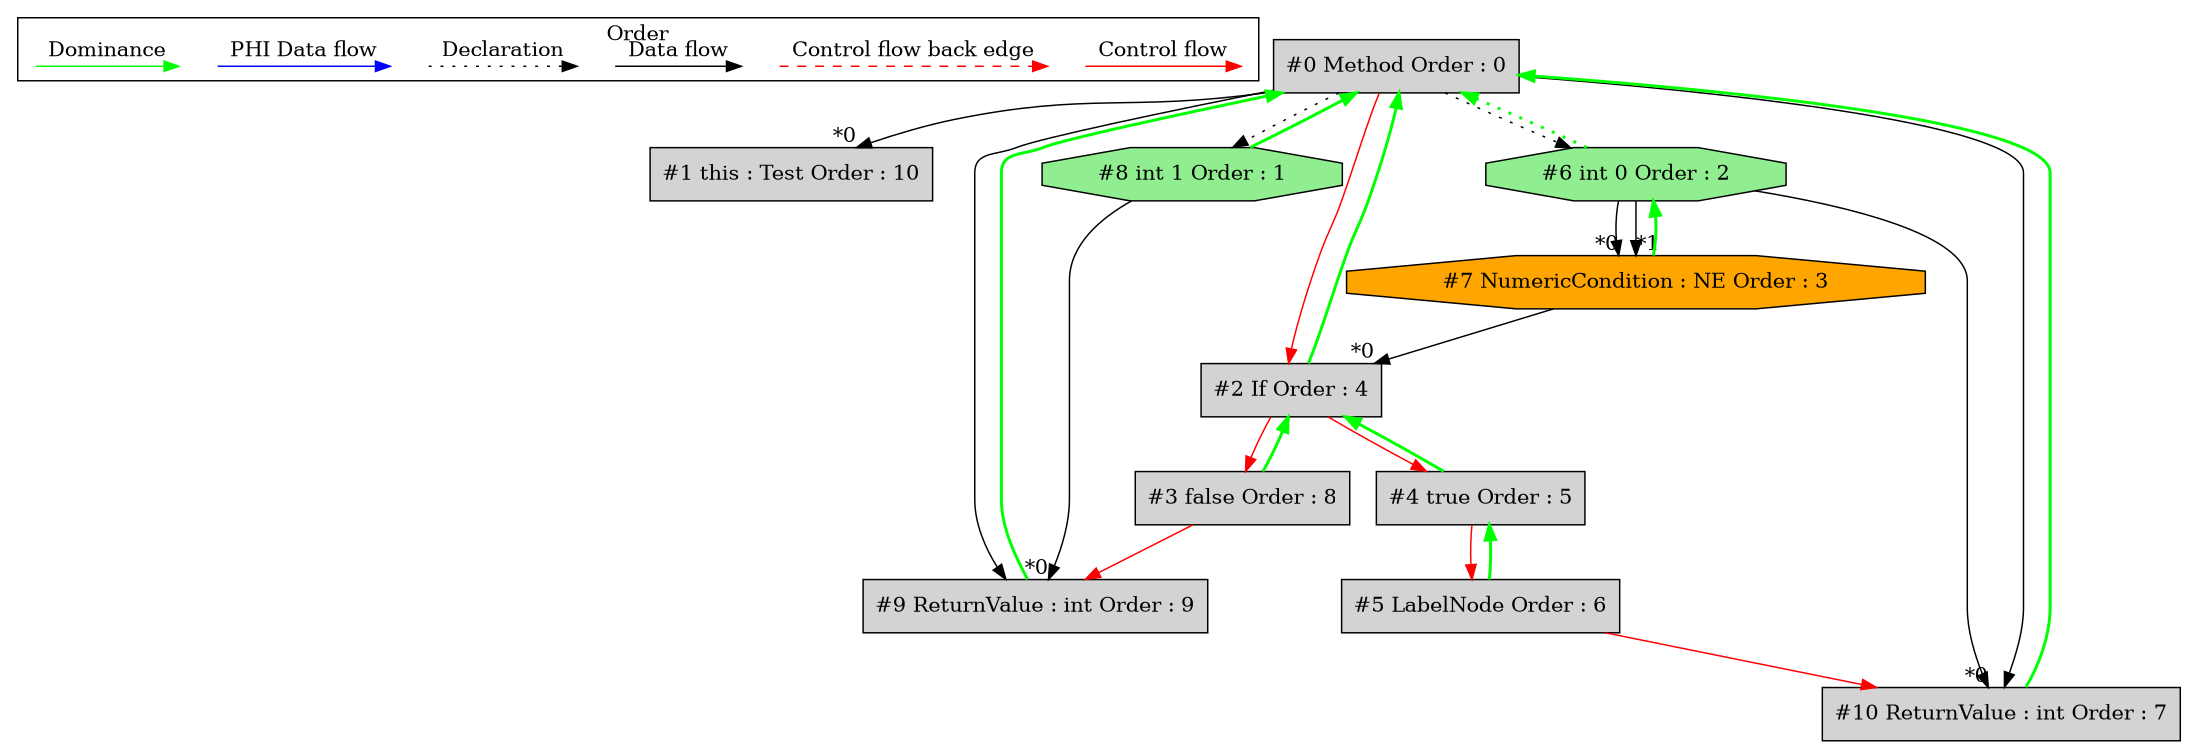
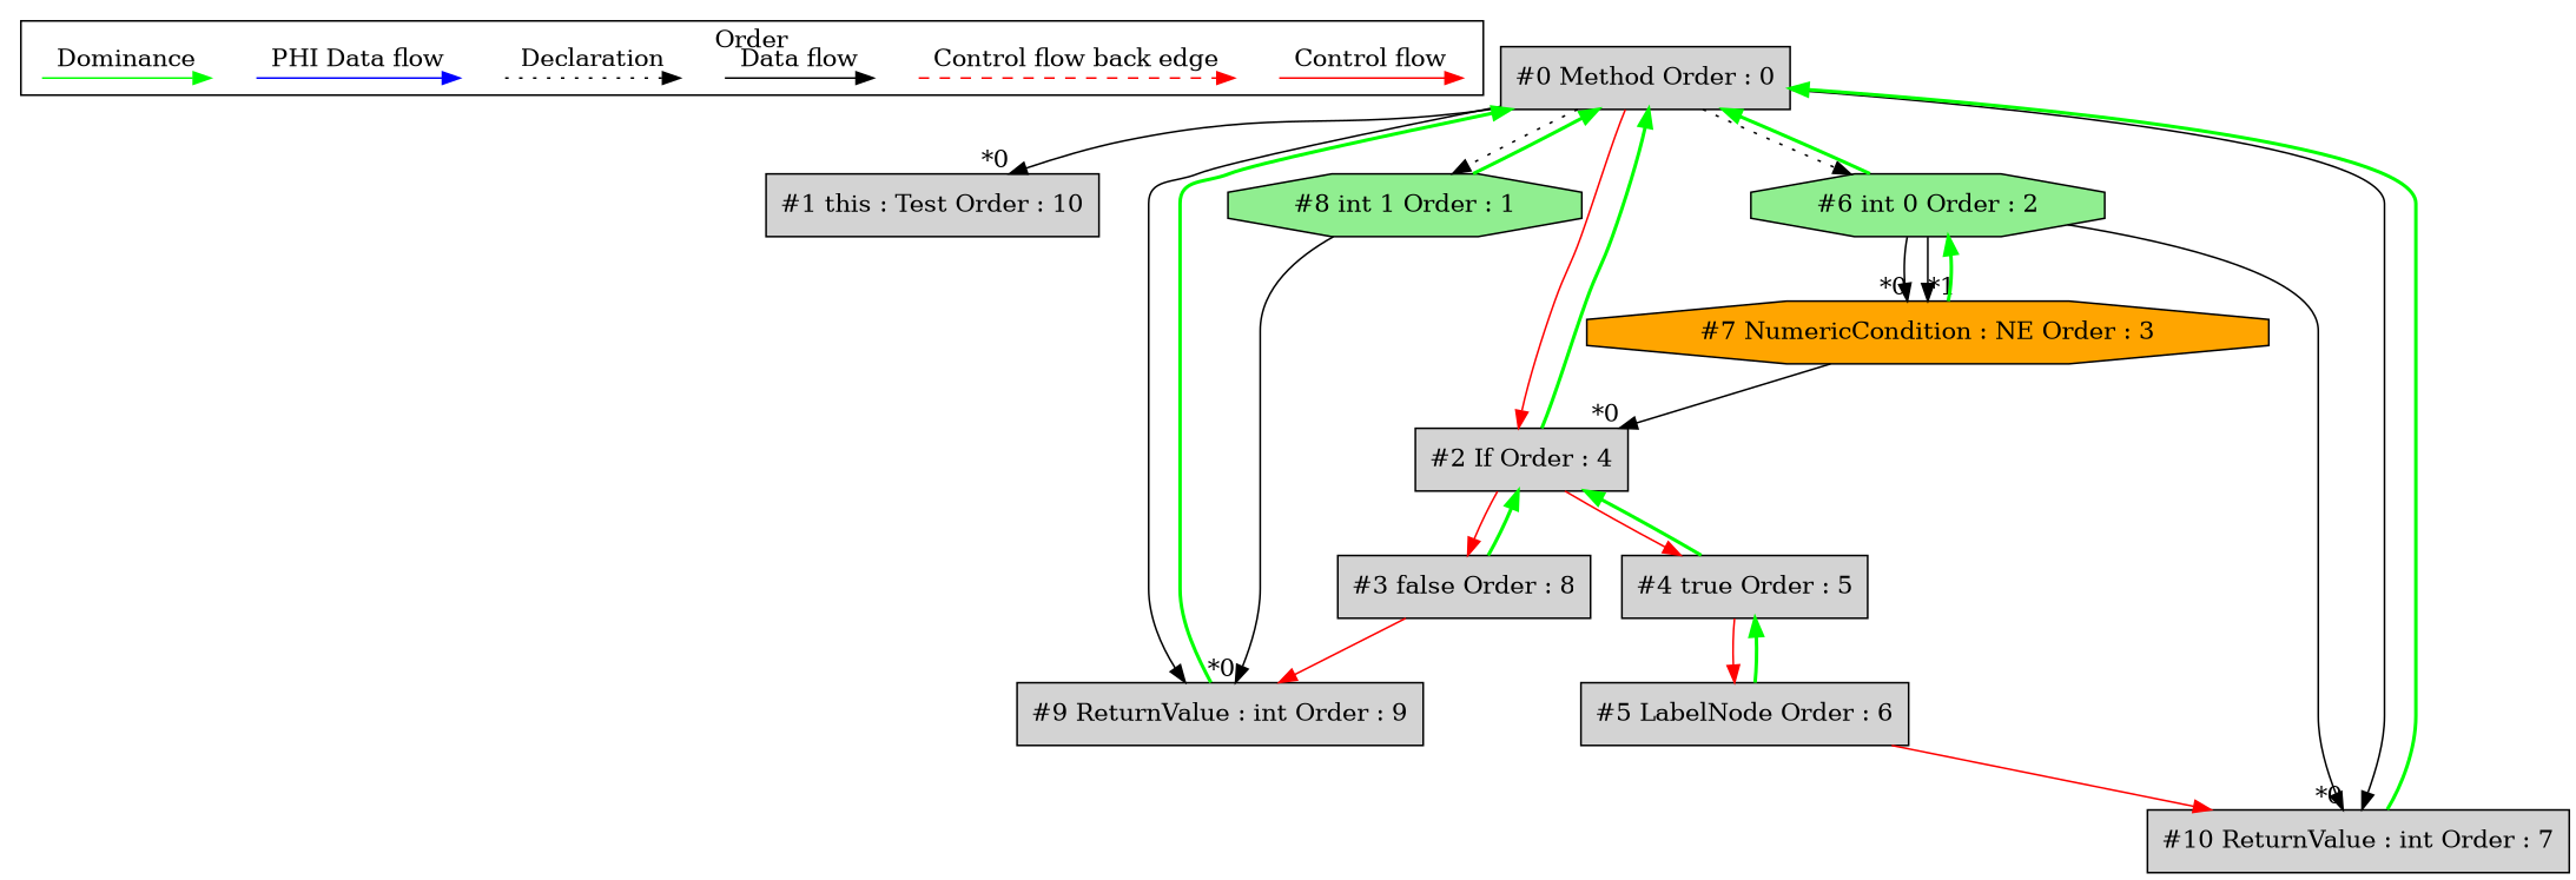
  digraph {
    node [shape=point style=invis]
    c0
    c1
    c2
    c3
    d0
    d1
    d2
    d3
    d4
    d5
    d6
    d7
    n13 [fillcolor=lightgrey label="#0 Method Order : 0" shape=box style=filled]
    n14 [fillcolor=lightgrey label="#1 this : Test Order : 10" shape=box style=filled]
    n15 [fillcolor=lightgrey label="#2 If Order : 4" shape=box style=filled]
    n16 [fillcolor=lightgreen label="#6 int 0 Order : 2" shape=octagon style=filled]
    n17 [fillcolor=lightgreen label="#8 int 1 Order : 1" shape=octagon style=filled]
    n18 [fillcolor=lightgrey label="#9 ReturnValue : int Order : 9" shape=box style=filled]
    n19 [fillcolor=lightgrey label="#10 ReturnValue : int Order : 7" shape=box style=filled]
    n20 [fillcolor=lightgrey label="#3 false Order : 8" shape=box style=filled]
    n21 [fillcolor=lightgrey label="#4 true Order : 5" shape=box style=filled]
    n22 [fillcolor=orange label="#7 NumericCondition : NE Order : 3" shape=octagon style=filled]
    n23 [fillcolor=lightgrey label="#5 LabelNode Order : 6" shape=box style=filled]
    subgraph cluster_1 {
      label=Order
      subgraph sub_2 {
        label=Legend
        rank=same
        c0
        c1
        c2
        c3
        d0
        d1
        d2
        d3
        d4
        d5
        d6
        d7
      }
    }
    c0 -> c1 [color=red label="Control flow" style=solid]
    c2 -> c3 [color=red label="Control flow back edge" style=dashed]
    d0 -> d1 [label="Data flow"]
    d2 -> d3 [label=Declaration style=dotted]
    d4 -> d5 [color=blue label="PHI Data flow"]
    d6 -> d7 [color=green label=Dominance]
    n13 -> n14 [headlabel="*0" labeldistance=2]
    n13 -> n15 [color=red fontcolor=red labeldistance=2]
    n13 -> n16 [style=dotted]
    n13 -> n17 [style=dotted]
    n13 -> n18
    n13 -> n19
    n15 -> n13 [color=green dir=forward penwidth=2]
    n15 -> n20 [color=red fontcolor=red labeldistance=2]
    n15 -> n21 [color=red fontcolor=red labeldistance=2]
-   n16 -> n13 [color=green dir=forward penwidth=2 style=dotted]
+   n16 -> n13 [color=green dir=forward penwidth=2]
    n16 -> n19 [headlabel="*0" labeldistance=2]
    n16 -> n22 [headlabel="*0" labeldistance=2]
    n16 -> n22 [headlabel="*1" labeldistance=2]
    n17 -> n13 [color=green dir=forward penwidth=2]
    n17 -> n18 [headlabel="*0" labeldistance=2]
    n18 -> n13 [color=green dir=forward penwidth=2]
    n19 -> n13 [color=green dir=forward penwidth=2]
    n20 -> n15 [color=green dir=forward penwidth=2]
    n20 -> n18 [color=red fontcolor=red labeldistance=2]
    n21 -> n15 [color=green dir=forward penwidth=2]
    n21 -> n23 [color=red fontcolor=red labeldistance=2]
    n22 -> n15 [headlabel="*0" labeldistance=2]
    n22 -> n16 [color=green dir=forward penwidth=2]
    n23 -> n19 [color=red fontcolor=red labeldistance=2]
    n23 -> n21 [color=green dir=forward penwidth=2]
  }
